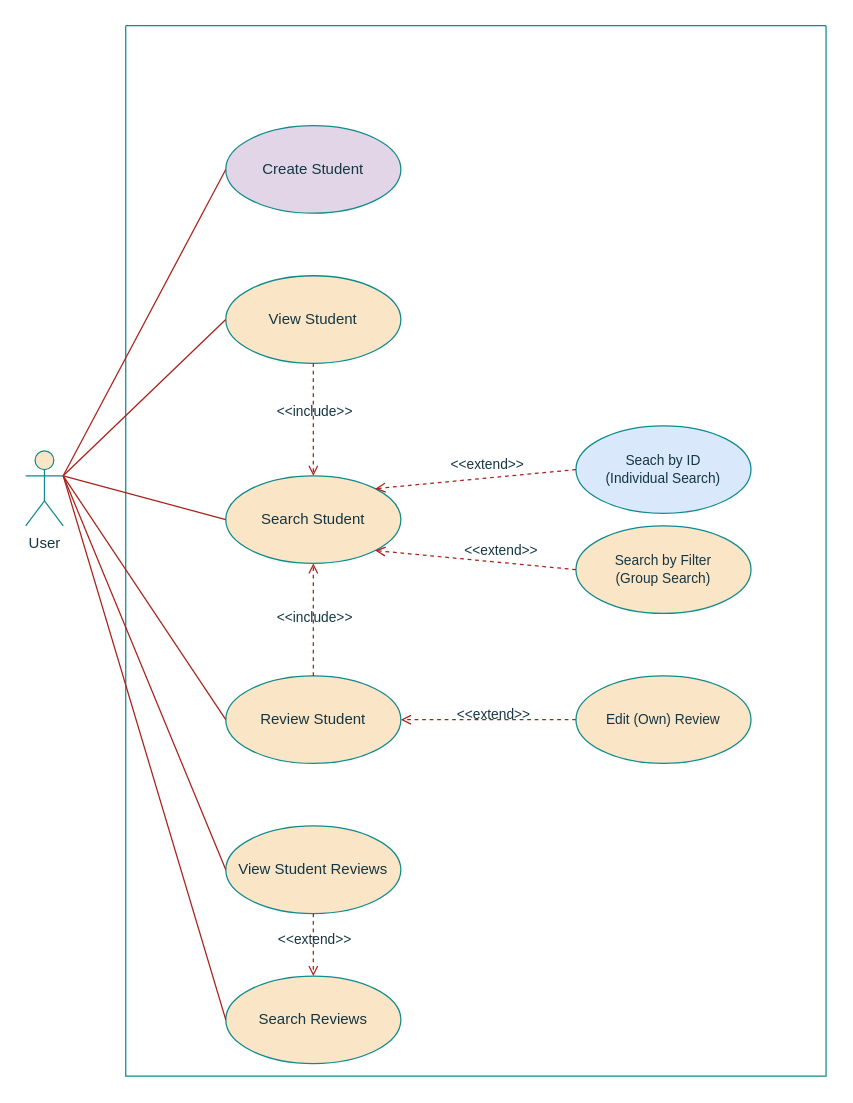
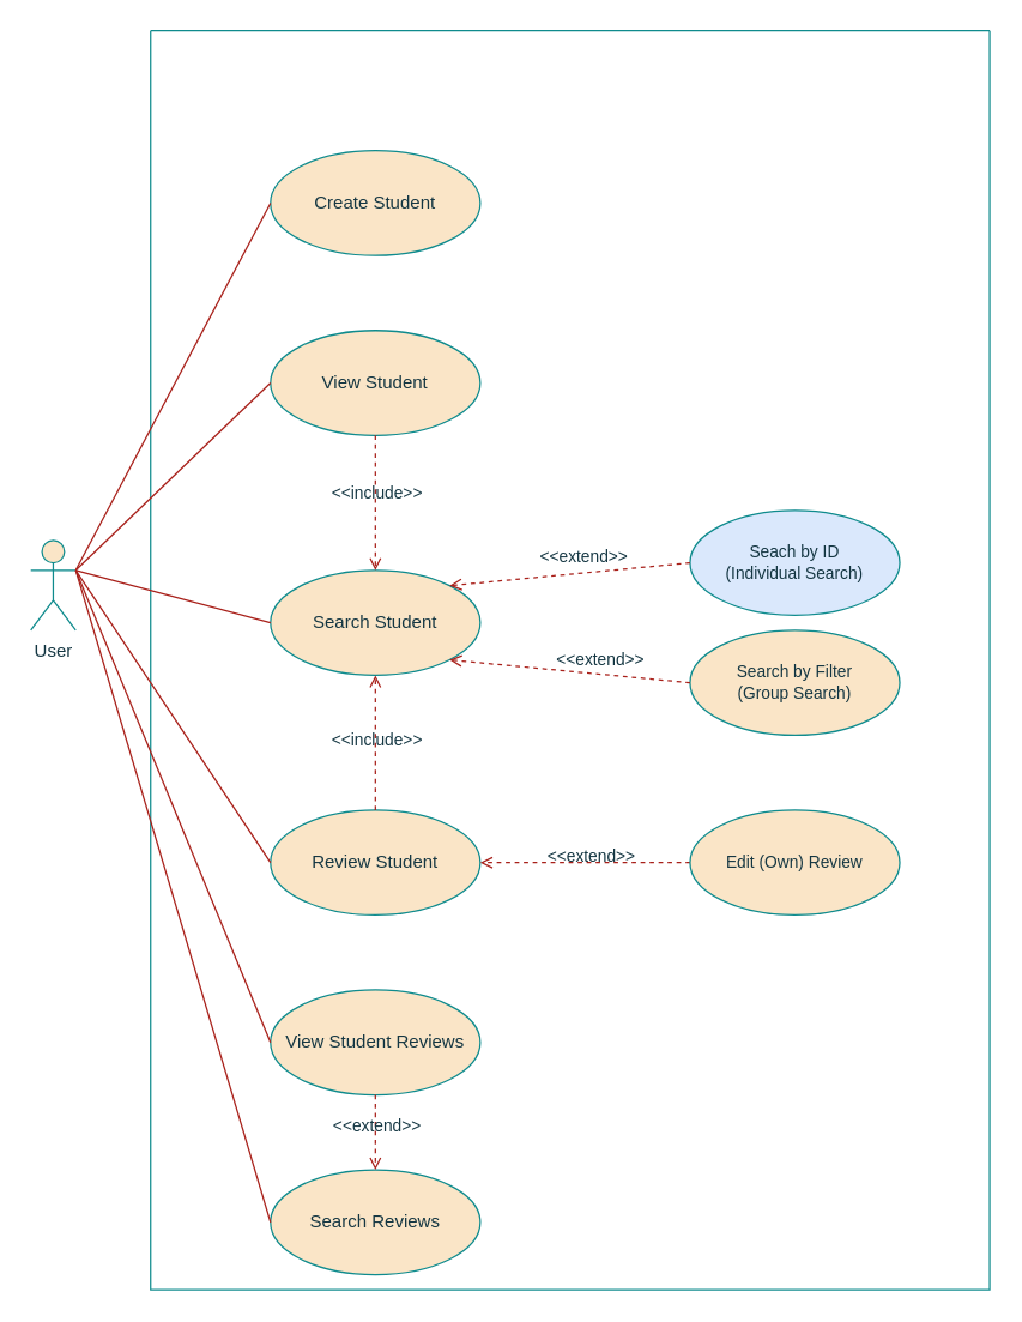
  <mxCell id="0" />
  <mxCell id="1" parent="0" />
  <mxCell id="2" value="" style="swimlane;startSize=0;labelBackgroundColor=none;fillColor=#FAE5C7;strokeColor=#0F8B8D;fontColor=#143642;" parent="1" vertex="1"><mxGeometry x="100" y="20" width="560" height="840" as="geometry" /></mxCell>
- <mxCell id="3" value="Create Student" style="ellipse;whiteSpace=wrap;html=1;labelBackgroundColor=none;fillColor=#e1d5e7;strokeColor=#0F8B8D;fontColor=#143642;" parent="2" vertex="1"><mxGeometry x="80" y="80" width="140" height="70" as="geometry" /></mxCell>
+ <mxCell id="3" value="Create Student" style="ellipse;whiteSpace=wrap;html=1;labelBackgroundColor=none;fillColor=#FAE5C7;strokeColor=#0F8B8D;fontColor=#143642;" parent="2" vertex="1"><mxGeometry x="80" y="80" width="140" height="70" as="geometry" /></mxCell>
  <mxCell id="4" value="Review Student" style="ellipse;whiteSpace=wrap;html=1;labelBackgroundColor=none;fillColor=#FAE5C7;strokeColor=#0F8B8D;fontColor=#143642;" parent="2" vertex="1"><mxGeometry x="80" y="520" width="140" height="70" as="geometry" /></mxCell>
  <mxCell id="5" value="View Student Reviews" style="ellipse;whiteSpace=wrap;html=1;labelBackgroundColor=none;fillColor=#FAE5C7;strokeColor=#0F8B8D;fontColor=#143642;" parent="2" vertex="1"><mxGeometry x="80" y="640" width="140" height="70" as="geometry" /></mxCell>
  <mxCell id="6" style="edgeStyle=none;shape=connector;rounded=0;orthogonalLoop=1;jettySize=auto;html=1;exitX=0;exitY=0.5;exitDx=0;exitDy=0;entryX=1;entryY=0.5;entryDx=0;entryDy=0;strokeColor=#A8201A;align=center;verticalAlign=middle;fontFamily=Helvetica;fontSize=11;fontColor=default;labelBackgroundColor=none;elbow=vertical;endArrow=open;endFill=0;dashed=1;" parent="2" source="8" target="4" edge="1"><mxGeometry relative="1" as="geometry" /></mxCell>
  <mxCell id="7" value="&amp;lt;&amp;lt;extend&amp;gt;&amp;gt;" style="edgeLabel;html=1;align=center;verticalAlign=middle;resizable=0;points=[];fontFamily=Helvetica;fontSize=11;fontColor=#143642;labelBackgroundColor=none;" parent="6" vertex="1" connectable="0"><mxGeometry x="-0.038" relative="1" as="geometry"><mxPoint y="-5" as="offset" /></mxGeometry></mxCell>
  <mxCell id="8" value="Edit (Own) Review" style="ellipse;whiteSpace=wrap;html=1;fontFamily=Helvetica;fontSize=11;fontColor=#143642;labelBackgroundColor=none;fillColor=#FAE5C7;strokeColor=#0F8B8D;" parent="2" vertex="1"><mxGeometry x="360" y="520" width="140" height="70" as="geometry" /></mxCell>
  <mxCell id="9" value="Search Student" style="ellipse;whiteSpace=wrap;html=1;labelBackgroundColor=none;fillColor=#FAE5C7;strokeColor=#0F8B8D;fontColor=#143642;" parent="2" vertex="1"><mxGeometry x="80" y="360" width="140" height="70" as="geometry" /></mxCell>
  <mxCell id="10" value="Seach by ID&lt;div&gt;(Individual Search)&lt;/div&gt;" style="ellipse;whiteSpace=wrap;html=1;fontFamily=Helvetica;fontSize=11;fontColor=#143642;labelBackgroundColor=none;fillColor=#dae8fc;strokeColor=#0F8B8D;" vertex="1" parent="2"><mxGeometry x="360" y="320" width="140" height="70" as="geometry" /></mxCell>
  <mxCell id="11" style="edgeStyle=none;shape=connector;rounded=0;orthogonalLoop=1;jettySize=auto;html=1;exitX=0;exitY=0.5;exitDx=0;exitDy=0;entryX=1;entryY=0;entryDx=0;entryDy=0;strokeColor=#A8201A;align=center;verticalAlign=middle;fontFamily=Helvetica;fontSize=11;fontColor=default;labelBackgroundColor=none;elbow=vertical;endArrow=open;endFill=0;dashed=1;" edge="1" source="10" parent="2" target="9"><mxGeometry relative="1" as="geometry"><mxPoint x="270" y="115" as="targetPoint" /></mxGeometry></mxCell>
  <mxCell id="12" value="&amp;lt;&amp;lt;extend&amp;gt;&amp;gt;" style="edgeLabel;html=1;align=center;verticalAlign=middle;resizable=0;points=[];fontFamily=Helvetica;fontSize=11;fontColor=#143642;labelBackgroundColor=none;" vertex="1" connectable="0" parent="11"><mxGeometry x="-0.038" relative="1" as="geometry"><mxPoint x="6" y="-12" as="offset" /></mxGeometry></mxCell>
  <mxCell id="13" value="Search by Filter&lt;div&gt;(Group Search)&lt;/div&gt;" style="ellipse;whiteSpace=wrap;html=1;fontFamily=Helvetica;fontSize=11;fontColor=#143642;labelBackgroundColor=none;fillColor=#FAE5C7;strokeColor=#0F8B8D;" vertex="1" parent="2"><mxGeometry x="360" y="400" width="140" height="70" as="geometry" /></mxCell>
  <mxCell id="14" style="edgeStyle=none;shape=connector;rounded=0;orthogonalLoop=1;jettySize=auto;html=1;exitX=0;exitY=0.5;exitDx=0;exitDy=0;entryX=1;entryY=1;entryDx=0;entryDy=0;strokeColor=#A8201A;align=center;verticalAlign=middle;fontFamily=Helvetica;fontSize=11;fontColor=default;labelBackgroundColor=none;elbow=vertical;endArrow=open;endFill=0;dashed=1;" edge="1" source="13" parent="2" target="9"><mxGeometry relative="1" as="geometry"><mxPoint x="270" y="205" as="targetPoint" /></mxGeometry></mxCell>
  <mxCell id="15" value="&amp;lt;&amp;lt;extend&amp;gt;&amp;gt;" style="edgeLabel;html=1;align=center;verticalAlign=middle;resizable=0;points=[];fontFamily=Helvetica;fontSize=11;fontColor=#143642;labelBackgroundColor=none;" vertex="1" connectable="0" parent="14"><mxGeometry x="-0.038" relative="1" as="geometry"><mxPoint x="17" y="-8" as="offset" /></mxGeometry></mxCell>
  <mxCell id="16" style="edgeStyle=none;shape=connector;rounded=0;orthogonalLoop=1;jettySize=auto;html=1;exitX=0.5;exitY=0;exitDx=0;exitDy=0;entryX=0.5;entryY=1;entryDx=0;entryDy=0;strokeColor=#A8201A;align=center;verticalAlign=middle;fontFamily=Helvetica;fontSize=11;fontColor=default;labelBackgroundColor=none;elbow=vertical;endArrow=open;endFill=0;dashed=1;" edge="1" parent="2" source="4" target="9"><mxGeometry relative="1" as="geometry"><mxPoint x="565" y="430" as="sourcePoint" /><mxPoint x="305" y="430" as="targetPoint" /></mxGeometry></mxCell>
  <mxCell id="17" value="&amp;lt;&amp;lt;include&amp;gt;&amp;gt;" style="edgeLabel;html=1;align=center;verticalAlign=middle;resizable=0;points=[];fontFamily=Helvetica;fontSize=11;fontColor=#143642;labelBackgroundColor=none;" vertex="1" connectable="0" parent="16"><mxGeometry x="-0.038" relative="1" as="geometry"><mxPoint y="-5" as="offset" /></mxGeometry></mxCell>
  <mxCell id="18" value="View Student" style="ellipse;whiteSpace=wrap;html=1;labelBackgroundColor=none;fillColor=#FAE5C7;strokeColor=#0F8B8D;fontColor=#143642;" vertex="1" parent="2"><mxGeometry x="80" y="200" width="140" height="70" as="geometry" /></mxCell>
  <mxCell id="19" style="edgeStyle=none;shape=connector;rounded=0;orthogonalLoop=1;jettySize=auto;html=1;exitX=0.5;exitY=1;exitDx=0;exitDy=0;entryX=0.5;entryY=0;entryDx=0;entryDy=0;strokeColor=#A8201A;align=center;verticalAlign=middle;fontFamily=Helvetica;fontSize=11;fontColor=default;labelBackgroundColor=none;elbow=vertical;endArrow=open;endFill=0;dashed=1;" edge="1" parent="2" source="18" target="9"><mxGeometry relative="1" as="geometry"><mxPoint x="160" y="530" as="sourcePoint" /><mxPoint x="160" y="450" as="targetPoint" /></mxGeometry></mxCell>
  <mxCell id="20" value="&amp;lt;&amp;lt;include&amp;gt;&amp;gt;" style="edgeLabel;html=1;align=center;verticalAlign=middle;resizable=0;points=[];fontFamily=Helvetica;fontSize=11;fontColor=#143642;labelBackgroundColor=none;" vertex="1" connectable="0" parent="19"><mxGeometry x="-0.038" relative="1" as="geometry"><mxPoint y="-5" as="offset" /></mxGeometry></mxCell>
  <mxCell id="21" value="Search Reviews" style="ellipse;whiteSpace=wrap;html=1;labelBackgroundColor=none;fillColor=#FAE5C7;strokeColor=#0F8B8D;fontColor=#143642;" vertex="1" parent="2"><mxGeometry x="80" y="760" width="140" height="70" as="geometry" /></mxCell>
  <mxCell id="22" style="edgeStyle=none;shape=connector;rounded=0;orthogonalLoop=1;jettySize=auto;html=1;entryX=0.5;entryY=0;entryDx=0;entryDy=0;strokeColor=#A8201A;align=center;verticalAlign=middle;fontFamily=Helvetica;fontSize=11;fontColor=default;labelBackgroundColor=none;elbow=vertical;endArrow=open;endFill=0;dashed=1;exitX=0.5;exitY=1;exitDx=0;exitDy=0;" edge="1" parent="2" source="5" target="21"><mxGeometry relative="1" as="geometry"><mxPoint x="370" y="445" as="sourcePoint" /><mxPoint x="209" y="430" as="targetPoint" /></mxGeometry></mxCell>
  <mxCell id="23" value="&amp;lt;&amp;lt;extend&amp;gt;&amp;gt;" style="edgeLabel;html=1;align=center;verticalAlign=middle;resizable=0;points=[];fontFamily=Helvetica;fontSize=11;fontColor=#143642;labelBackgroundColor=none;" vertex="1" connectable="0" parent="22"><mxGeometry x="-0.038" relative="1" as="geometry"><mxPoint y="-4" as="offset" /></mxGeometry></mxCell>
  <mxCell id="24" style="edgeStyle=none;shape=connector;rounded=0;orthogonalLoop=1;jettySize=auto;html=1;exitX=1;exitY=0.333;exitDx=0;exitDy=0;exitPerimeter=0;entryX=0;entryY=0.5;entryDx=0;entryDy=0;strokeColor=#A8201A;align=center;verticalAlign=middle;fontFamily=Helvetica;fontSize=11;fontColor=default;labelBackgroundColor=none;elbow=vertical;endArrow=none;endFill=0;" parent="1" source="25" target="9" edge="1"><mxGeometry relative="1" as="geometry" /></mxCell>
  <mxCell id="25" value="User" style="shape=umlActor;verticalLabelPosition=bottom;verticalAlign=top;html=1;outlineConnect=0;labelBackgroundColor=none;fillColor=#FAE5C7;strokeColor=#0F8B8D;fontColor=#143642;" parent="1" vertex="1"><mxGeometry x="20" y="360" width="30" height="60" as="geometry" /></mxCell>
  <mxCell id="26" style="edgeStyle=none;shape=connector;rounded=0;orthogonalLoop=1;jettySize=auto;html=1;exitX=1;exitY=0.333;exitDx=0;exitDy=0;exitPerimeter=0;entryX=0;entryY=0.5;entryDx=0;entryDy=0;strokeColor=#A8201A;align=center;verticalAlign=middle;fontFamily=Helvetica;fontSize=11;fontColor=default;labelBackgroundColor=none;elbow=vertical;endArrow=none;endFill=0;" parent="1" source="25" target="3" edge="1"><mxGeometry relative="1" as="geometry"><mxPoint x="50" y="680" as="sourcePoint" /></mxGeometry></mxCell>
  <mxCell id="27" style="edgeStyle=none;shape=connector;rounded=0;orthogonalLoop=1;jettySize=auto;html=1;exitX=0;exitY=0.5;exitDx=0;exitDy=0;entryX=1;entryY=0.333;entryDx=0;entryDy=0;entryPerimeter=0;strokeColor=#A8201A;align=center;verticalAlign=middle;fontFamily=Helvetica;fontSize=11;fontColor=default;labelBackgroundColor=none;elbow=vertical;endArrow=none;endFill=0;" parent="1" source="4" target="25" edge="1"><mxGeometry relative="1" as="geometry" /></mxCell>
  <mxCell id="28" style="edgeStyle=none;shape=connector;rounded=0;orthogonalLoop=1;jettySize=auto;html=1;entryX=0;entryY=0.5;entryDx=0;entryDy=0;strokeColor=#A8201A;align=center;verticalAlign=middle;fontFamily=Helvetica;fontSize=11;fontColor=default;labelBackgroundColor=none;elbow=vertical;endArrow=none;endFill=0;exitX=1;exitY=0.333;exitDx=0;exitDy=0;exitPerimeter=0;" parent="1" source="25" target="5" edge="1"><mxGeometry relative="1" as="geometry"><mxPoint x="50" y="680" as="sourcePoint" /></mxGeometry></mxCell>
  <mxCell id="29" style="edgeStyle=none;shape=connector;rounded=0;orthogonalLoop=1;jettySize=auto;html=1;exitX=0;exitY=0.5;exitDx=0;exitDy=0;strokeColor=#A8201A;align=center;verticalAlign=middle;fontFamily=Helvetica;fontSize=11;fontColor=default;labelBackgroundColor=none;elbow=vertical;endArrow=none;endFill=0;entryX=1;entryY=0.333;entryDx=0;entryDy=0;entryPerimeter=0;" edge="1" parent="1" source="18" target="25"><mxGeometry relative="1" as="geometry"><mxPoint x="230" y="345" as="sourcePoint" /><mxPoint x="60" y="370" as="targetPoint" /></mxGeometry></mxCell>
  <mxCell id="30" style="edgeStyle=none;shape=connector;rounded=0;orthogonalLoop=1;jettySize=auto;html=1;entryX=0;entryY=0.5;entryDx=0;entryDy=0;strokeColor=#A8201A;align=center;verticalAlign=middle;fontFamily=Helvetica;fontSize=11;fontColor=default;labelBackgroundColor=none;elbow=vertical;endArrow=none;endFill=0;exitX=1;exitY=0.333;exitDx=0;exitDy=0;exitPerimeter=0;" edge="1" parent="1" source="25" target="21"><mxGeometry relative="1" as="geometry"><mxPoint x="60" y="390" as="sourcePoint" /><mxPoint x="190" y="665" as="targetPoint" /></mxGeometry></mxCell>
